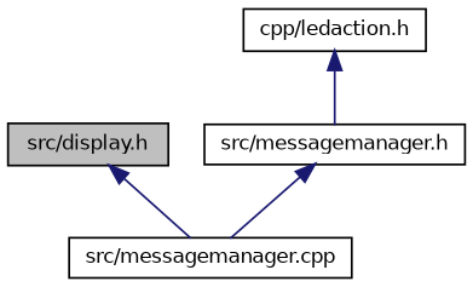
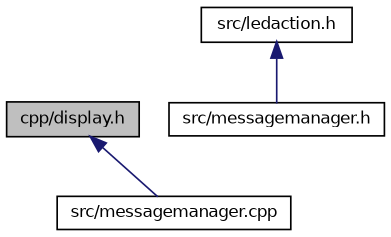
  digraph {
    node [color=black fillcolor=white fontname=Helvetica fontsize=10 shape=record style=filled]
    edge [color=midnightblue dir=back fontname=Helvetica fontsize=10 labelfontname=Helvetica labelfontsize=10 style=solid]
-   n1 [fillcolor=grey75 fontcolor=black height=0.2 label="src/display.h" width=0.4]
+   n1 [fillcolor=grey75 fontcolor=black height=0.2 label="cpp/display.h" width=0.4]
    n2 [height=0.2 label="src/messagemanager.cpp" width=0.4]
-   n3 [height=0.2 label="cpp/ledaction.h" width=0.4]
+   n3 [height=0.2 label="src/ledaction.h" width=0.4]
    n4 [height=0.2 label="src/messagemanager.h" width=0.4]
    n1 -> n2
    n3 -> n4
-   n4 -> n2
  }
